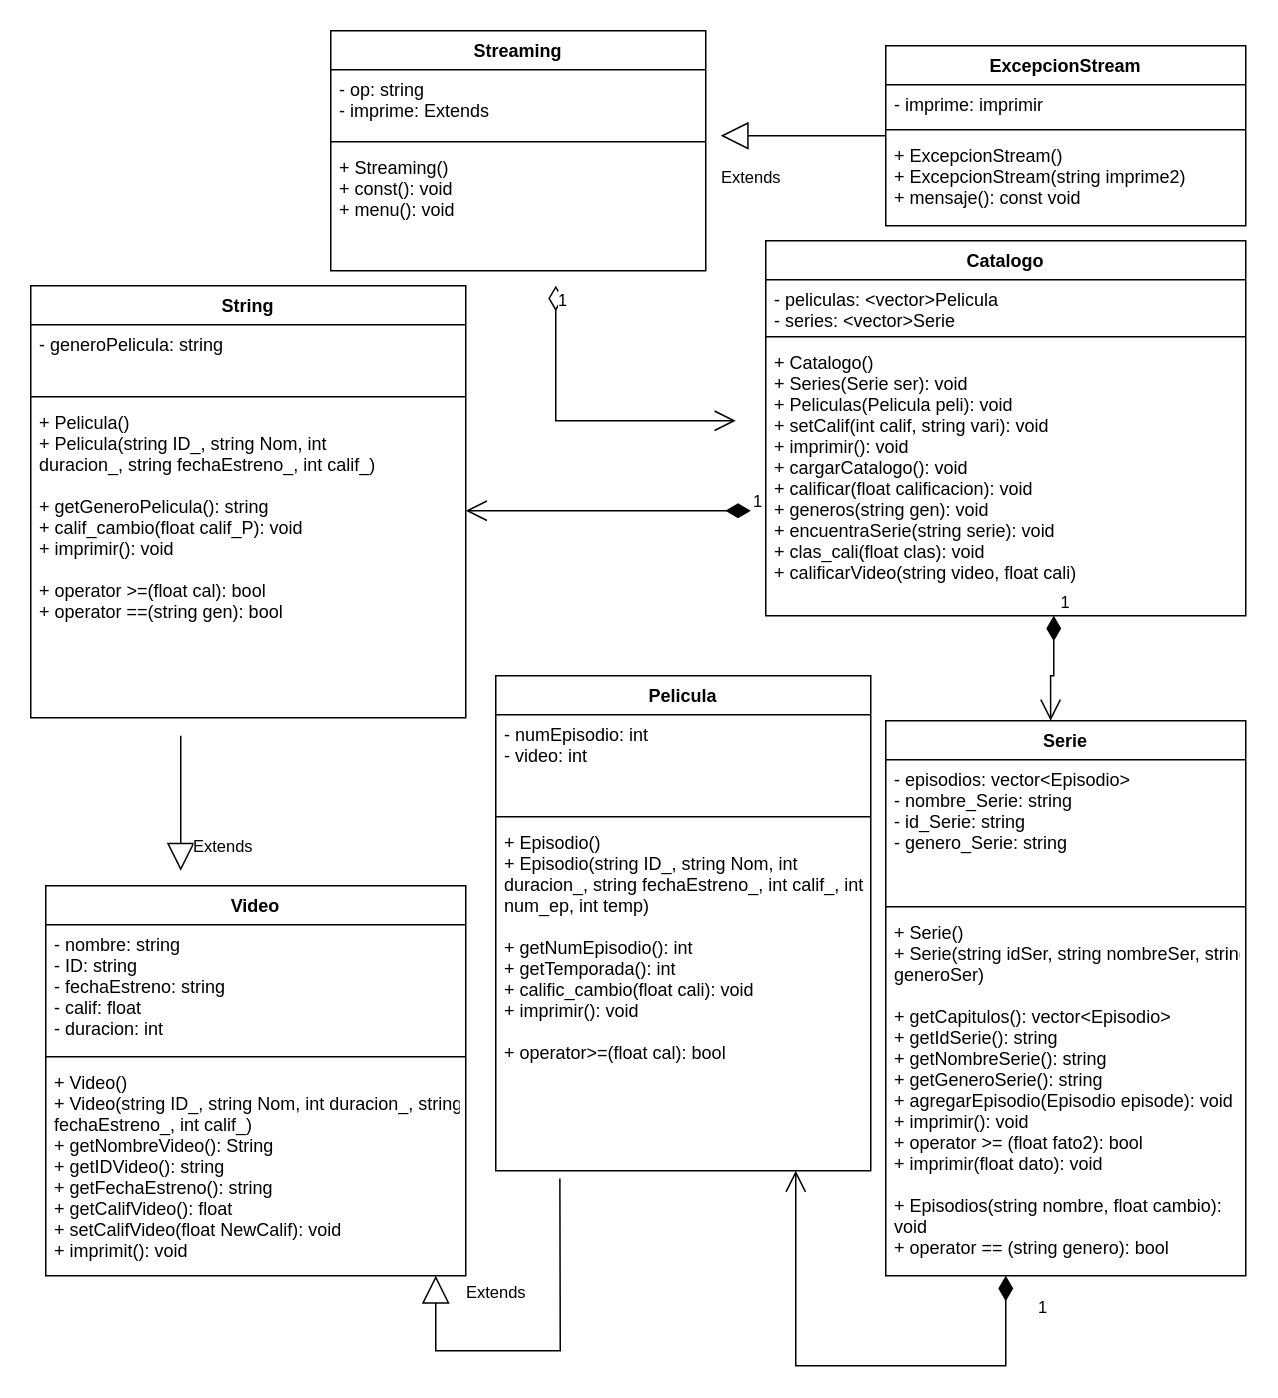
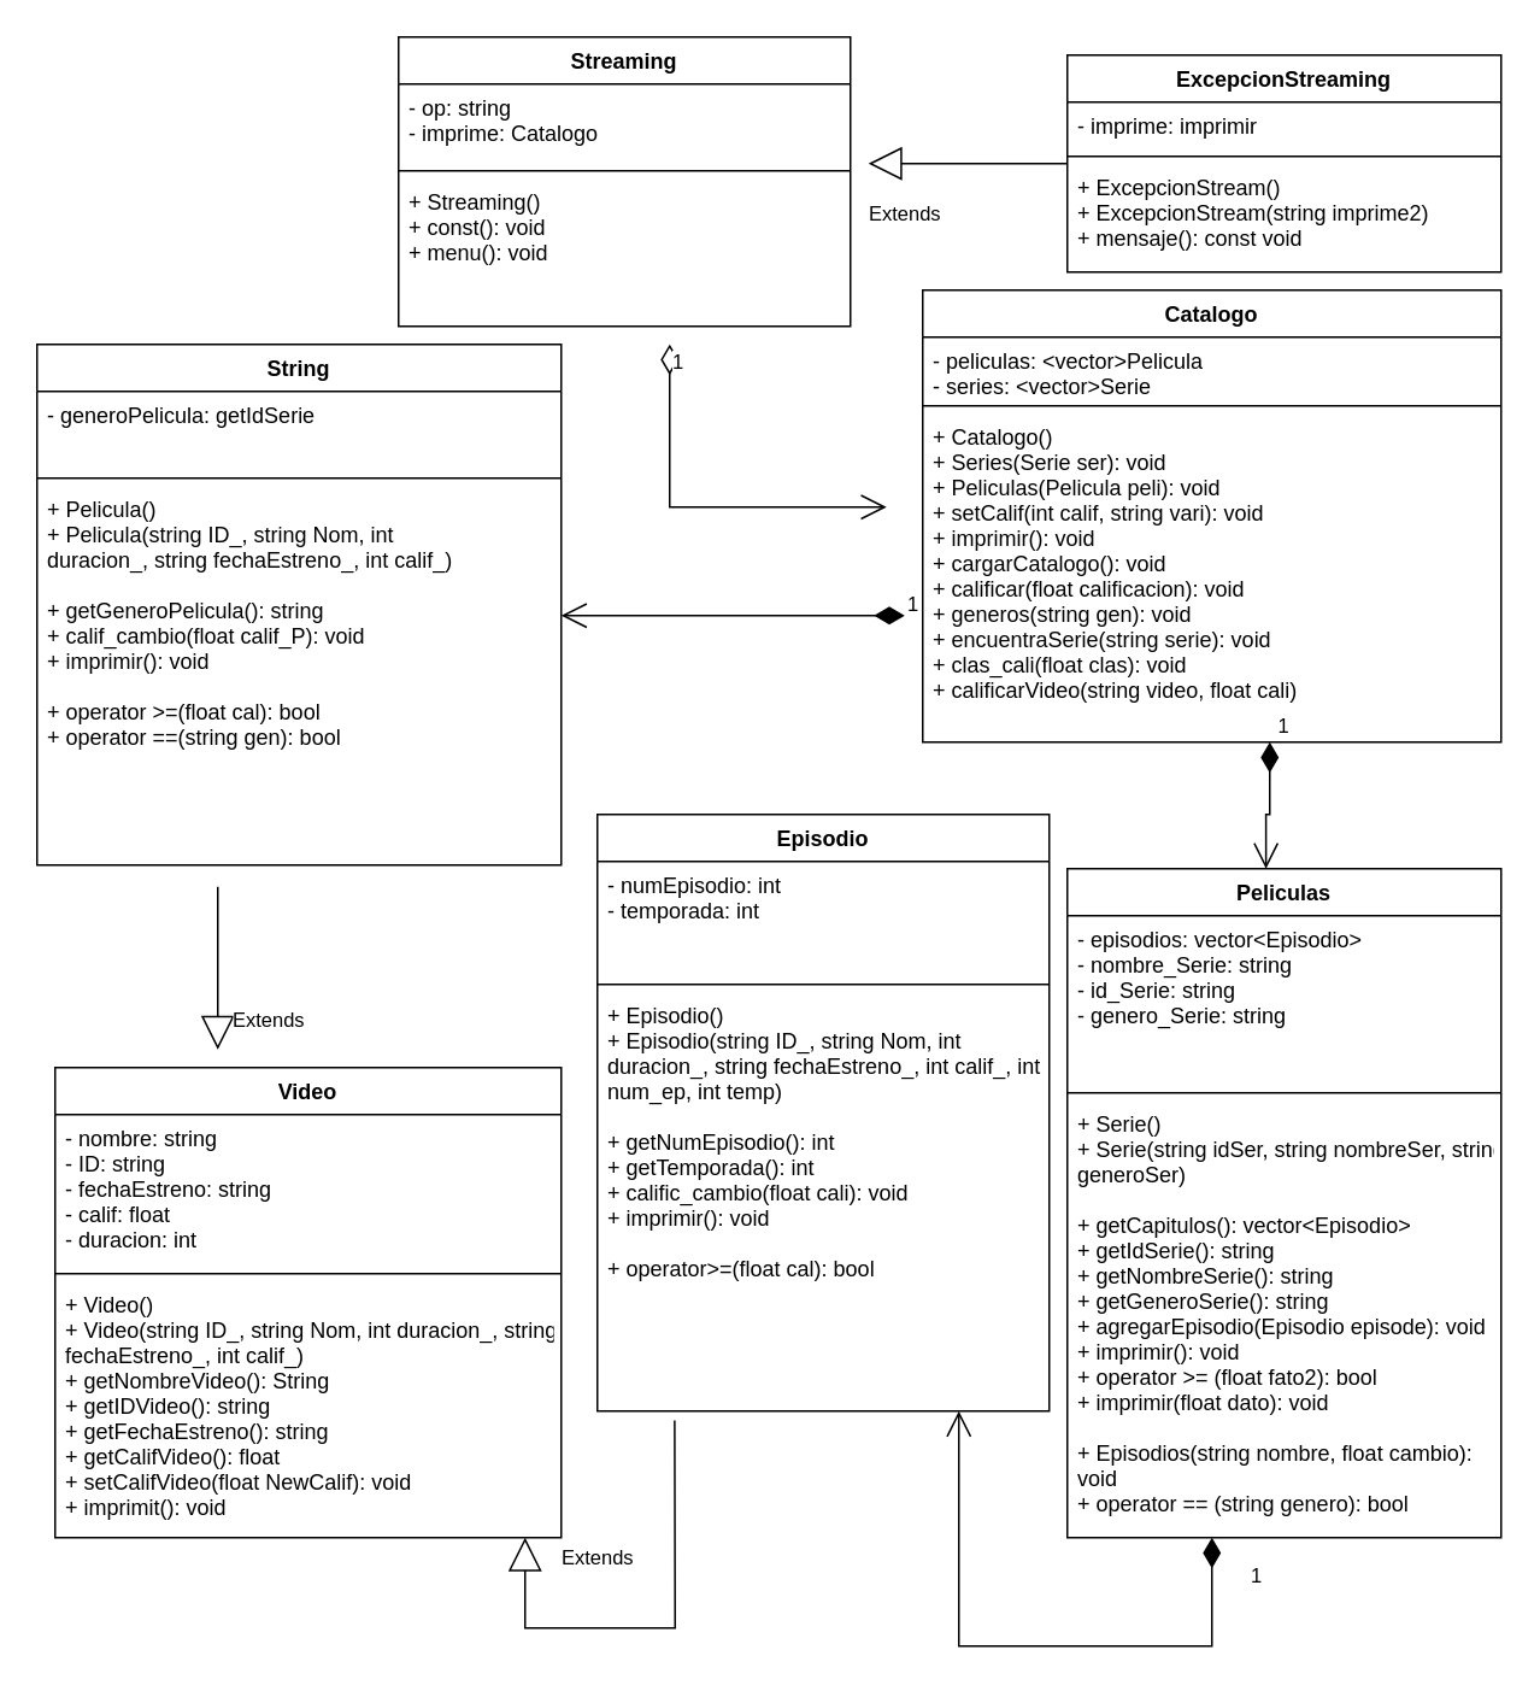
  <mxCell id="0" />
  <mxCell id="1" parent="0" />
  <mxCell id="2" value="Streaming" style="swimlane;fontStyle=1;align=center;verticalAlign=top;childLayout=stackLayout;horizontal=1;startSize=26;horizontalStack=0;resizeParent=1;resizeParentMax=0;resizeLast=0;collapsible=1;marginBottom=0;" parent="1" vertex="1"><mxGeometry x="220" width="250" height="160" as="geometry" y="20" /></mxCell>
- <mxCell id="3" value="- op: string&#10;- imprime: Extends" style="text;strokeColor=none;fillColor=none;align=left;verticalAlign=top;spacingLeft=4;spacingRight=4;overflow=hidden;rotatable=0;points=[[0,0.5],[1,0.5]];portConstraint=eastwest;" parent="2" vertex="1"><mxGeometry y="26" width="250" height="44" as="geometry" /></mxCell>
+ <mxCell id="3" value="- op: string&#10;- imprime: Catalogo" style="text;strokeColor=none;fillColor=none;align=left;verticalAlign=top;spacingLeft=4;spacingRight=4;overflow=hidden;rotatable=0;points=[[0,0.5],[1,0.5]];portConstraint=eastwest;" parent="2" vertex="1"><mxGeometry y="26" width="250" height="44" as="geometry" /></mxCell>
  <mxCell id="4" value="" style="line;strokeWidth=1;fillColor=none;align=left;verticalAlign=middle;spacingTop=-1;spacingLeft=3;spacingRight=3;rotatable=0;labelPosition=right;points=[];portConstraint=eastwest;" parent="2" vertex="1"><mxGeometry y="70" width="250" height="8" as="geometry" /></mxCell>
  <mxCell id="5" value="+ Streaming()&#10;+ const(): void&#10;+ menu(): void" style="text;strokeColor=none;fillColor=none;align=left;verticalAlign=top;spacingLeft=4;spacingRight=4;overflow=hidden;rotatable=0;points=[[0,0.5],[1,0.5]];portConstraint=eastwest;" parent="2" vertex="1"><mxGeometry y="78" width="250" height="82" as="geometry" /></mxCell>
  <mxCell id="6" value="String" style="swimlane;fontStyle=1;align=center;verticalAlign=top;childLayout=stackLayout;horizontal=1;startSize=26;horizontalStack=0;resizeParent=1;resizeParentMax=0;resizeLast=0;collapsible=1;marginBottom=0;" parent="1" vertex="1"><mxGeometry x="20" y="190" width="290" height="288" as="geometry" /></mxCell>
- <mxCell id="7" value="- generoPelicula: string&#10;&#10;" style="text;strokeColor=none;fillColor=none;align=left;verticalAlign=top;spacingLeft=4;spacingRight=4;overflow=hidden;rotatable=0;points=[[0,0.5],[1,0.5]];portConstraint=eastwest;" parent="6" vertex="1"><mxGeometry y="26" width="290" height="44" as="geometry" /></mxCell>
+ <mxCell id="7" value="- generoPelicula: getIdSerie&#10;&#10;" style="text;strokeColor=none;fillColor=none;align=left;verticalAlign=top;spacingLeft=4;spacingRight=4;overflow=hidden;rotatable=0;points=[[0,0.5],[1,0.5]];portConstraint=eastwest;" parent="6" vertex="1"><mxGeometry y="26" width="290" height="44" as="geometry" /></mxCell>
  <mxCell id="8" value="" style="line;strokeWidth=1;fillColor=none;align=left;verticalAlign=middle;spacingTop=-1;spacingLeft=3;spacingRight=3;rotatable=0;labelPosition=right;points=[];portConstraint=eastwest;" parent="6" vertex="1"><mxGeometry y="70" width="290" height="8" as="geometry" /></mxCell>
  <mxCell id="9" value="+ Pelicula()&#10;+ Pelicula(string ID_, string Nom, int&#10;duracion_, string fechaEstreno_, int calif_)&#10;&#10;+ getGeneroPelicula(): string&#10;+ calif_cambio(float calif_P): void&#10;+ imprimir(): void&#10;&#10;+ operator &gt;=(float cal): bool&#10;+ operator ==(string gen): bool&#10;" style="text;strokeColor=none;fillColor=none;align=left;verticalAlign=top;spacingLeft=4;spacingRight=4;overflow=hidden;rotatable=0;points=[[0,0.5],[1,0.5]];portConstraint=eastwest;" parent="6" vertex="1"><mxGeometry y="78" width="290" height="210" as="geometry" /></mxCell>
  <mxCell id="10" value="Catalogo" style="swimlane;fontStyle=1;align=center;verticalAlign=top;childLayout=stackLayout;horizontal=1;startSize=26;horizontalStack=0;resizeParent=1;resizeParentMax=0;resizeLast=0;collapsible=1;marginBottom=0;" parent="1" vertex="1"><mxGeometry x="510" y="160" width="320" height="250" as="geometry" /></mxCell>
  <mxCell id="11" value="- peliculas: &lt;vector&gt;Pelicula&#10;- series: &lt;vector&gt;Serie" style="text;strokeColor=none;fillColor=none;align=left;verticalAlign=top;spacingLeft=4;spacingRight=4;overflow=hidden;rotatable=0;points=[[0,0.5],[1,0.5]];portConstraint=eastwest;" parent="10" vertex="1"><mxGeometry y="26" width="320" height="34" as="geometry" /></mxCell>
  <mxCell id="12" value="" style="line;strokeWidth=1;fillColor=none;align=left;verticalAlign=middle;spacingTop=-1;spacingLeft=3;spacingRight=3;rotatable=0;labelPosition=right;points=[];portConstraint=eastwest;" parent="10" vertex="1"><mxGeometry y="60" width="320" height="8" as="geometry" /></mxCell>
  <mxCell id="13" value="+ Catalogo()&#10;+ Series(Serie ser): void&#10;+ Peliculas(Pelicula peli): void&#10;+ setCalif(int calif, string vari): void&#10;+ imprimir(): void&#10;+ cargarCatalogo(): void&#10;+ calificar(float calificacion): void&#10;+ generos(string gen): void&#10;+ encuentraSerie(string serie): void&#10;+ clas_cali(float clas): void&#10;+ calificarVideo(string video, float cali)&#10;" style="text;strokeColor=none;fillColor=none;align=left;verticalAlign=top;spacingLeft=4;spacingRight=4;overflow=hidden;rotatable=0;points=[[0,0.5],[1,0.5]];portConstraint=eastwest;" parent="10" vertex="1"><mxGeometry y="68" width="320" height="182" as="geometry" /></mxCell>
- <mxCell id="14" value="Pelicula" style="swimlane;fontStyle=1;align=center;verticalAlign=top;childLayout=stackLayout;horizontal=1;startSize=26;horizontalStack=0;resizeParent=1;resizeParentMax=0;resizeLast=0;collapsible=1;marginBottom=0;" parent="1" vertex="1"><mxGeometry x="330" y="450" width="250" height="330" as="geometry" /></mxCell>
- <mxCell id="15" value="- numEpisodio: int&#10;- video: int" style="text;strokeColor=none;fillColor=none;align=left;verticalAlign=top;spacingLeft=4;spacingRight=4;overflow=hidden;rotatable=0;points=[[0,0.5],[1,0.5]];portConstraint=eastwest;" parent="14" vertex="1"><mxGeometry y="26" width="250" height="64" as="geometry" /></mxCell>
+ <mxCell id="14" value="Episodio" style="swimlane;fontStyle=1;align=center;verticalAlign=top;childLayout=stackLayout;horizontal=1;startSize=26;horizontalStack=0;resizeParent=1;resizeParentMax=0;resizeLast=0;collapsible=1;marginBottom=0;" parent="1" vertex="1"><mxGeometry x="330" y="450" width="250" height="330" as="geometry" /></mxCell>
+ <mxCell id="15" value="- numEpisodio: int&#10;- temporada: int" style="text;strokeColor=none;fillColor=none;align=left;verticalAlign=top;spacingLeft=4;spacingRight=4;overflow=hidden;rotatable=0;points=[[0,0.5],[1,0.5]];portConstraint=eastwest;" parent="14" vertex="1"><mxGeometry y="26" width="250" height="64" as="geometry" /></mxCell>
  <mxCell id="16" value="" style="line;strokeWidth=1;fillColor=none;align=left;verticalAlign=middle;spacingTop=-1;spacingLeft=3;spacingRight=3;rotatable=0;labelPosition=right;points=[];portConstraint=eastwest;" parent="14" vertex="1"><mxGeometry y="90" width="250" height="8" as="geometry" /></mxCell>
  <mxCell id="17" value="+ Episodio()&#10;+ Episodio(string ID_, string Nom, int &#10;duracion_, string fechaEstreno_, int calif_, int&#10;num_ep, int temp)&#10;&#10;+ getNumEpisodio(): int&#10;+ getTemporada(): int&#10;+ calific_cambio(float cali): void&#10;+ imprimir(): void&#10;&#10;+ operator&gt;=(float cal): bool" style="text;strokeColor=none;fillColor=none;align=left;verticalAlign=top;spacingLeft=4;spacingRight=4;overflow=hidden;rotatable=0;points=[[0,0.5],[1,0.5]];portConstraint=eastwest;" parent="14" vertex="1"><mxGeometry y="98" width="250" height="232" as="geometry" /></mxCell>
- <mxCell id="18" value="Serie" style="swimlane;fontStyle=1;align=center;verticalAlign=top;childLayout=stackLayout;horizontal=1;startSize=26;horizontalStack=0;resizeParent=1;resizeParentMax=0;resizeLast=0;collapsible=1;marginBottom=0;" parent="1" vertex="1"><mxGeometry x="590" y="480" width="240" height="370" as="geometry" /></mxCell>
+ <mxCell id="18" value="Peliculas" style="swimlane;fontStyle=1;align=center;verticalAlign=top;childLayout=stackLayout;horizontal=1;startSize=26;horizontalStack=0;resizeParent=1;resizeParentMax=0;resizeLast=0;collapsible=1;marginBottom=0;" parent="1" vertex="1"><mxGeometry x="590" y="480" width="240" height="370" as="geometry" /></mxCell>
  <mxCell id="19" value="- episodios: vector&lt;Episodio&gt;&#10;- nombre_Serie: string&#10;- id_Serie: string&#10;- genero_Serie: string" style="text;strokeColor=none;fillColor=none;align=left;verticalAlign=top;spacingLeft=4;spacingRight=4;overflow=hidden;rotatable=0;points=[[0,0.5],[1,0.5]];portConstraint=eastwest;" parent="18" vertex="1"><mxGeometry y="26" width="240" height="94" as="geometry" /></mxCell>
  <mxCell id="20" value="" style="line;strokeWidth=1;fillColor=none;align=left;verticalAlign=middle;spacingTop=-1;spacingLeft=3;spacingRight=3;rotatable=0;labelPosition=right;points=[];portConstraint=eastwest;" parent="18" vertex="1"><mxGeometry y="120" width="240" height="8" as="geometry" /></mxCell>
  <mxCell id="21" value="+ Serie()&#10;+ Serie(string idSer, string nombreSer, string&#10;generoSer)&#10;&#10;+ getCapitulos(): vector&lt;Episodio&gt;&#10;+ getIdSerie(): string&#10;+ getNombreSerie(): string&#10;+ getGeneroSerie(): string&#10;+ agregarEpisodio(Episodio episode): void&#10;+ imprimir(): void&#10;+ operator &gt;= (float fato2): bool&#10;+ imprimir(float dato): void&#10;&#10;+ Episodios(string nombre, float cambio):&#10;void&#10;+ operator == (string genero): bool" style="text;strokeColor=none;fillColor=none;align=left;verticalAlign=top;spacingLeft=4;spacingRight=4;overflow=hidden;rotatable=0;points=[[0,0.5],[1,0.5]];portConstraint=eastwest;" parent="18" vertex="1"><mxGeometry y="128" width="240" height="242" as="geometry" /></mxCell>
  <mxCell id="22" value="1" style="endArrow=open;html=1;endSize=12;startArrow=diamondThin;startSize=14;startFill=0;edgeStyle=orthogonalEdgeStyle;align=left;verticalAlign=bottom;rounded=0;" parent="1" edge="1"><mxGeometry x="-0.818" relative="1" as="geometry"><mxPoint x="370" y="190" as="sourcePoint" /><mxPoint x="490" y="280" as="targetPoint" /><mxPoint as="offset" /><Array as="points"><mxPoint x="370" y="280" /><mxPoint x="490" y="280" /></Array></mxGeometry></mxCell>
  <mxCell id="23" value="Video" style="swimlane;fontStyle=1;align=center;verticalAlign=top;childLayout=stackLayout;horizontal=1;startSize=26;horizontalStack=0;resizeParent=1;resizeParentMax=0;resizeLast=0;collapsible=1;marginBottom=0;" parent="1" vertex="1"><mxGeometry x="30" y="590" width="280" height="260" as="geometry" /></mxCell>
  <mxCell id="24" value="- nombre: string&#10;- ID: string&#10;- fechaEstreno: string&#10;- calif: float&#10;- duracion: int" style="text;strokeColor=none;fillColor=none;align=left;verticalAlign=top;spacingLeft=4;spacingRight=4;overflow=hidden;rotatable=0;points=[[0,0.5],[1,0.5]];portConstraint=eastwest;" parent="23" vertex="1"><mxGeometry y="26" width="280" height="84" as="geometry" /></mxCell>
  <mxCell id="25" value="" style="line;strokeWidth=1;fillColor=none;align=left;verticalAlign=middle;spacingTop=-1;spacingLeft=3;spacingRight=3;rotatable=0;labelPosition=right;points=[];portConstraint=eastwest;" parent="23" vertex="1"><mxGeometry y="110" width="280" height="8" as="geometry" /></mxCell>
  <mxCell id="26" value="+ Video()&#10;+ Video(string ID_, string Nom, int duracion_, string&#10;fechaEstreno_, int calif_) &#10;+ getNombreVideo(): String&#10;+ getIDVideo(): string&#10;+ getFechaEstreno(): string&#10;+ getCalifVideo(): float&#10;+ setCalifVideo(float NewCalif): void&#10;+ imprimit(): void" style="text;strokeColor=none;fillColor=none;align=left;verticalAlign=top;spacingLeft=4;spacingRight=4;overflow=hidden;rotatable=0;points=[[0,0.5],[1,0.5]];portConstraint=eastwest;" parent="23" vertex="1"><mxGeometry y="118" width="280" height="142" as="geometry" /></mxCell>
  <mxCell id="27" value="1" style="endArrow=open;html=1;endSize=12;startArrow=diamondThin;startSize=14;startFill=1;edgeStyle=orthogonalEdgeStyle;align=left;verticalAlign=bottom;rounded=0;" parent="1" edge="1"><mxGeometry x="-1" y="3" relative="1" as="geometry"><mxPoint x="500" y="340" as="sourcePoint" /><mxPoint x="310" y="340" as="targetPoint" /></mxGeometry></mxCell>
  <mxCell id="28" value="1" style="endArrow=open;html=1;endSize=12;startArrow=diamondThin;startSize=14;startFill=1;edgeStyle=orthogonalEdgeStyle;align=left;verticalAlign=bottom;rounded=0;" parent="1" target="17" edge="1"><mxGeometry x="-0.818" y="20" relative="1" as="geometry"><mxPoint x="670" y="850" as="sourcePoint" /><mxPoint x="610" y="760" as="targetPoint" /><Array as="points"><mxPoint x="670" y="910" /><mxPoint x="530" y="910" /></Array><mxPoint as="offset" /></mxGeometry></mxCell>
  <mxCell id="29" value="1" style="endArrow=open;html=1;endSize=12;startArrow=diamondThin;startSize=14;startFill=1;edgeStyle=orthogonalEdgeStyle;align=left;verticalAlign=bottom;rounded=0;entryX=0.458;entryY=0;entryDx=0;entryDy=0;entryPerimeter=0;" parent="1" target="18" edge="1"><mxGeometry x="-1" y="3" relative="1" as="geometry"><mxPoint x="702" y="410" as="sourcePoint" /><mxPoint x="700" y="460" as="targetPoint" /><Array as="points"><mxPoint x="702" y="450" /><mxPoint x="700" y="450" /></Array></mxGeometry></mxCell>
  <mxCell id="30" value="Extends" style="endArrow=block;endSize=16;endFill=0;html=1;rounded=0;exitX=0.171;exitY=1.022;exitDx=0;exitDy=0;exitPerimeter=0;" parent="1" source="17" edge="1"><mxGeometry x="0.911" y="-40" width="160" relative="1" as="geometry"><mxPoint x="370" y="840" as="sourcePoint" /><mxPoint x="290" y="850" as="targetPoint" /><Array as="points"><mxPoint x="373" y="900" /><mxPoint x="310" y="900" /><mxPoint x="290" y="900" /></Array><mxPoint as="offset" /></mxGeometry></mxCell>
  <mxCell id="31" value="Extends" style="endArrow=block;endSize=16;endFill=0;html=1;rounded=0;" parent="1" edge="1"><mxGeometry x="0.64" y="28" width="160" relative="1" as="geometry"><mxPoint x="120" y="490" as="sourcePoint" /><mxPoint x="120" y="580" as="targetPoint" /><mxPoint as="offset" /></mxGeometry></mxCell>
- <mxCell id="32" value="ExcepcionStream" style="swimlane;fontStyle=1;align=center;verticalAlign=top;childLayout=stackLayout;horizontal=1;startSize=26;horizontalStack=0;resizeParent=1;resizeParentMax=0;resizeLast=0;collapsible=1;marginBottom=0;" vertex="1" parent="1"><mxGeometry x="590" y="30" width="240" height="120" as="geometry" /></mxCell>
+ <mxCell id="32" value="ExcepcionStreaming" style="swimlane;fontStyle=1;align=center;verticalAlign=top;childLayout=stackLayout;horizontal=1;startSize=26;horizontalStack=0;resizeParent=1;resizeParentMax=0;resizeLast=0;collapsible=1;marginBottom=0;" vertex="1" parent="1"><mxGeometry x="590" y="30" width="240" height="120" as="geometry" /></mxCell>
  <mxCell id="33" value="- imprime: imprimir" style="text;strokeColor=none;fillColor=none;align=left;verticalAlign=top;spacingLeft=4;spacingRight=4;overflow=hidden;rotatable=0;points=[[0,0.5],[1,0.5]];portConstraint=eastwest;" vertex="1" parent="32"><mxGeometry y="26" width="240" height="26" as="geometry" /></mxCell>
  <mxCell id="34" value="" style="line;strokeWidth=1;fillColor=none;align=left;verticalAlign=middle;spacingTop=-1;spacingLeft=3;spacingRight=3;rotatable=0;labelPosition=right;points=[];portConstraint=eastwest;" vertex="1" parent="32"><mxGeometry y="52" width="240" height="8" as="geometry" /></mxCell>
  <mxCell id="35" value="+ ExcepcionStream()&#10;+ ExcepcionStream(string imprime2)&#10;+ mensaje(): const void" style="text;strokeColor=none;fillColor=none;align=left;verticalAlign=top;spacingLeft=4;spacingRight=4;overflow=hidden;rotatable=0;points=[[0,0.5],[1,0.5]];portConstraint=eastwest;" vertex="1" parent="32"><mxGeometry y="60" width="240" height="60" as="geometry" /></mxCell>
  <mxCell id="36" value="Extends" style="endArrow=block;endSize=16;endFill=0;html=1;rounded=0;exitX=0;exitY=0;exitDx=0;exitDy=0;exitPerimeter=0;" edge="1" parent="1" source="35"><mxGeometry x="0.64" y="28" width="160" relative="1" as="geometry"><mxPoint x="510" y="80" as="sourcePoint" /><mxPoint x="480" y="90" as="targetPoint" /><mxPoint as="offset" /></mxGeometry></mxCell>
